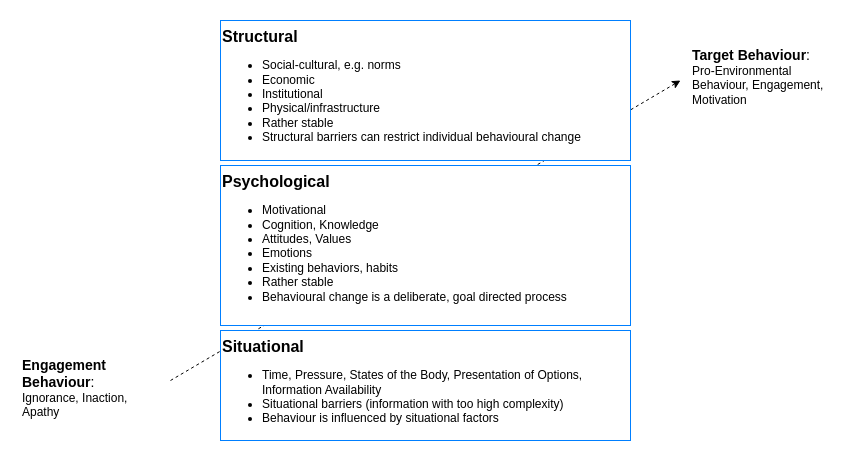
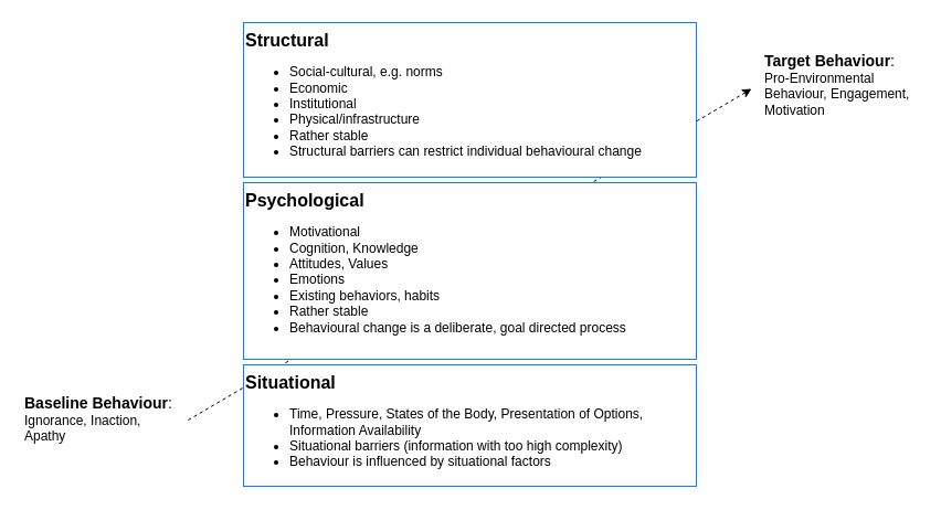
  <mxCell id="0" />
  <mxCell id="1" parent="0" />
  <mxCell id="2" value="" style="endArrow=classic;html=1;dashed=1;" edge="1" parent="1"><mxGeometry width="50" height="50" relative="1" as="geometry"><mxPoint x="170" y="380" as="sourcePoint" /><mxPoint x="680" y="80" as="targetPoint" /></mxGeometry></mxCell>
  <mxCell id="3" value="&lt;font style=&quot;font-size: 16px&quot;&gt;&lt;b&gt;Structural&lt;br&gt;&lt;/b&gt;&lt;/font&gt;&lt;ul&gt;&lt;li&gt;Social-cultural, e.g. norms&lt;/li&gt;&lt;li&gt;Economic&lt;/li&gt;&lt;li&gt;Institutional&lt;/li&gt;&lt;li&gt;Physical/infrastructure&lt;/li&gt;&lt;li&gt;Rather stable&lt;/li&gt;&lt;li&gt;Structural barriers can restrict individual behavioural change&lt;/li&gt;&lt;/ul&gt;" style="text;html=1;align=left;verticalAlign=top;whiteSpace=wrap;rounded=0;fillColor=#ffffff;strokeColor=#007FFF;" vertex="1" parent="1"><mxGeometry x="220" y="20" width="410" height="140" as="geometry" /></mxCell>
  <mxCell id="4" value="&lt;font style=&quot;font-size: 16px&quot;&gt;&lt;b&gt;Psychological&lt;br&gt;&lt;/b&gt;&lt;/font&gt;&lt;ul&gt;&lt;li&gt;Motivational&lt;/li&gt;&lt;li&gt;Cognition, Knowledge&lt;/li&gt;&lt;li&gt;Attitudes, Values&lt;/li&gt;&lt;li&gt;Emotions&lt;/li&gt;&lt;li&gt;Existing behaviors, habits&lt;/li&gt;&lt;li&gt;Rather stable&lt;/li&gt;&lt;li&gt;Behavioural change is a deliberate, goal directed process&lt;/li&gt;&lt;/ul&gt;" style="text;html=1;align=left;verticalAlign=top;whiteSpace=wrap;rounded=0;fillColor=#ffffff;strokeColor=#007FFF;" vertex="1" parent="1"><mxGeometry x="220" y="165" width="410" height="160" as="geometry" /></mxCell>
  <mxCell id="5" value="&lt;font style=&quot;font-size: 16px&quot;&gt;&lt;b&gt;Situational&lt;br&gt;&lt;/b&gt;&lt;/font&gt;&lt;ul&gt;&lt;li&gt;Time, Pressure, States of the Body, Presentation of Options, Information Availability&lt;/li&gt;&lt;li&gt;Situational barriers (information with too high complexity)&lt;/li&gt;&lt;li&gt;Behaviour is influenced by situational factors&lt;/li&gt;&lt;/ul&gt;" style="text;html=1;align=left;verticalAlign=top;whiteSpace=wrap;rounded=0;fillColor=#ffffff;strokeColor=#007FFF;" vertex="1" parent="1"><mxGeometry x="220" y="330" width="410" height="110" as="geometry" /></mxCell>
- <mxCell id="6" value="&lt;font style=&quot;font-size: 14px&quot;&gt;&lt;b&gt;Engagement Behaviour&lt;/b&gt;:&lt;/font&gt;&lt;br&gt;Ignorance, Inaction, Apathy" style="text;html=1;strokeColor=none;fillColor=none;align=left;verticalAlign=top;whiteSpace=wrap;rounded=0;" vertex="1" parent="1"><mxGeometry x="20" y="350" width="140" height="90" as="geometry" /></mxCell>
+ <mxCell id="6" value="&lt;font style=&quot;font-size: 14px&quot;&gt;&lt;b&gt;Baseline Behaviour&lt;/b&gt;:&lt;/font&gt;&lt;br&gt;Ignorance, Inaction, Apathy" style="text;html=1;strokeColor=none;fillColor=none;align=left;verticalAlign=top;whiteSpace=wrap;rounded=0;" vertex="1" parent="1"><mxGeometry x="20" y="350" width="140" height="90" as="geometry" /></mxCell>
  <mxCell id="7" value="&lt;font style=&quot;font-size: 14px&quot;&gt;&lt;b&gt;Target Behaviour&lt;/b&gt;:&lt;/font&gt;&lt;br&gt;Pro-Environmental Behaviour, Engagement, Motivation" style="text;html=1;strokeColor=none;fillColor=none;align=left;verticalAlign=top;whiteSpace=wrap;rounded=0;" vertex="1" parent="1"><mxGeometry x="690" y="40" width="140" height="90" as="geometry" /></mxCell>
